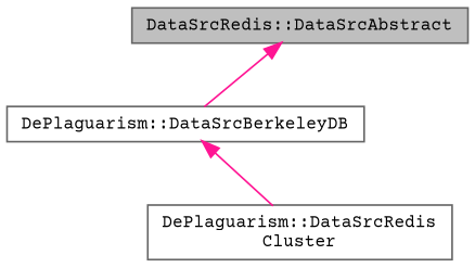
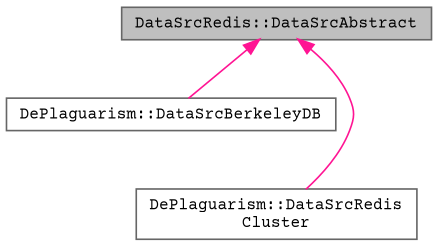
  digraph {
    fontname="Courier Prime"
    node [color=gray40 fillcolor=white fontname="Courier Prime" fontsize=10 shape=record style=filled]
    edge [color=deeppink dir=back fontname="Courier Prime" fontsize=10 labelfontname=Helvetica labelfontsize=10 style=solid]
    n1 [fillcolor=grey75 fontcolor=black height=0.2 label="DataSrcRedis::DataSrcAbstract" width=0.4]
    n2 [height=0.2 label="DePlaguarism::DataSrcBerkeleyDB" width=0.4]
    n3 [height=0.2 label="DePlaguarism::DataSrcRedis\lCluster" width=0.4]
    n1 -> n2
-   n2 -> n3
+   n1 -> n3
  }
